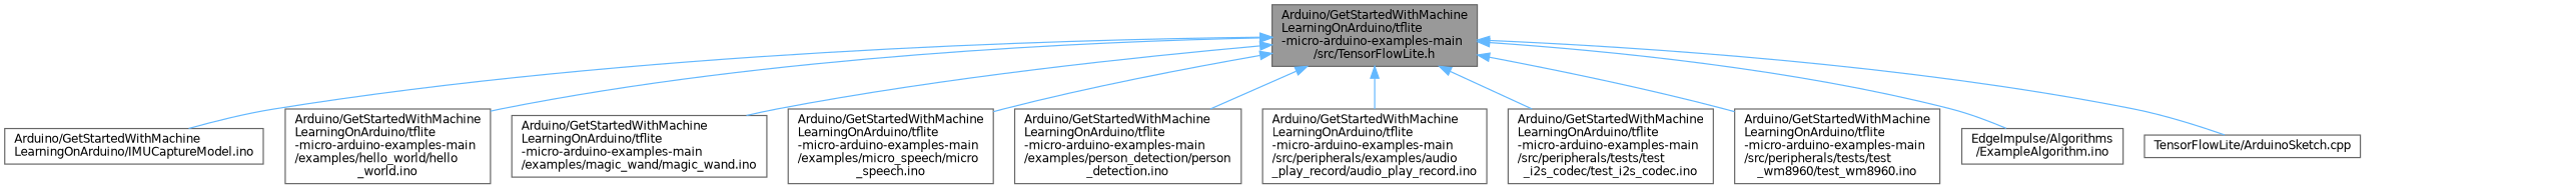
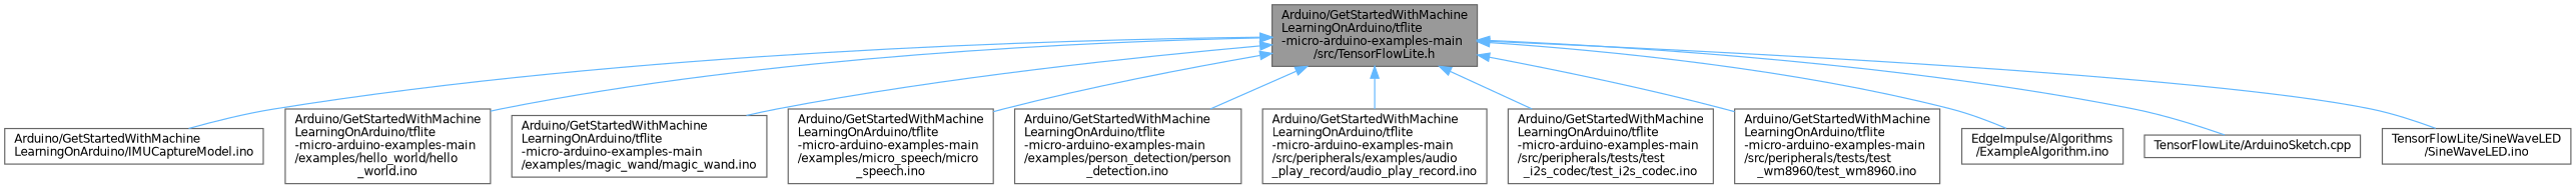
  digraph {
    node [color=grey40 fillcolor=white fontname=Helvetica fontsize=10 shape=box style=filled]
    edge [color=steelblue1 dir=back fontname=Helvetica fontsize=10 labelfontname=Helvetica labelfontsize=10 style=solid]
    n1 [color=gray40 fillcolor=grey60 fontcolor=black height=0.2 label="Arduino/GetStartedWithMachine\lLearningOnArduino/tflite\l-micro-arduino-examples-main\l/src/TensorFlowLite.h" width=0.4]
    n2 [height=0.2 label="Arduino/GetStartedWithMachine\lLearningOnArduino/IMUCaptureModel.ino" width=0.4]
    n3 [height=0.2 label="Arduino/GetStartedWithMachine\lLearningOnArduino/tflite\l-micro-arduino-examples-main\l/examples/hello_world/hello\l_world.ino" width=0.4]
    n4 [height=0.2 label="Arduino/GetStartedWithMachine\lLearningOnArduino/tflite\l-micro-arduino-examples-main\l/examples/magic_wand/magic_wand.ino" width=0.4]
    n5 [height=0.2 label="Arduino/GetStartedWithMachine\lLearningOnArduino/tflite\l-micro-arduino-examples-main\l/examples/micro_speech/micro\l_speech.ino" width=0.4]
    n6 [height=0.2 label="Arduino/GetStartedWithMachine\lLearningOnArduino/tflite\l-micro-arduino-examples-main\l/examples/person_detection/person\l_detection.ino" width=0.4]
    n7 [height=0.2 label="Arduino/GetStartedWithMachine\lLearningOnArduino/tflite\l-micro-arduino-examples-main\l/src/peripherals/examples/audio\l_play_record/audio_play_record.ino" width=0.4]
    n8 [height=0.2 label="Arduino/GetStartedWithMachine\lLearningOnArduino/tflite\l-micro-arduino-examples-main\l/src/peripherals/tests/test\l_i2s_codec/test_i2s_codec.ino" width=0.4]
    n9 [height=0.2 label="Arduino/GetStartedWithMachine\lLearningOnArduino/tflite\l-micro-arduino-examples-main\l/src/peripherals/tests/test\l_wm8960/test_wm8960.ino" width=0.4]
    n10 [height=0.2 label="EdgeImpulse/Algorithms\l/ExampleAlgorithm.ino" width=0.4]
    n11 [height=0.2 label="TensorFlowLite/ArduinoSketch.cpp" width=0.4]
+   n12 [height=0.2 label="TensorFlowLite/SineWaveLED\l/SineWaveLED.ino" width=0.4]
    n1 -> n2
    n1 -> n3
    n1 -> n4
    n1 -> n5
    n1 -> n6
    n1 -> n7
    n1 -> n8
    n1 -> n9
    n1 -> n10
    n1 -> n11
+   n1 -> n12
  }
